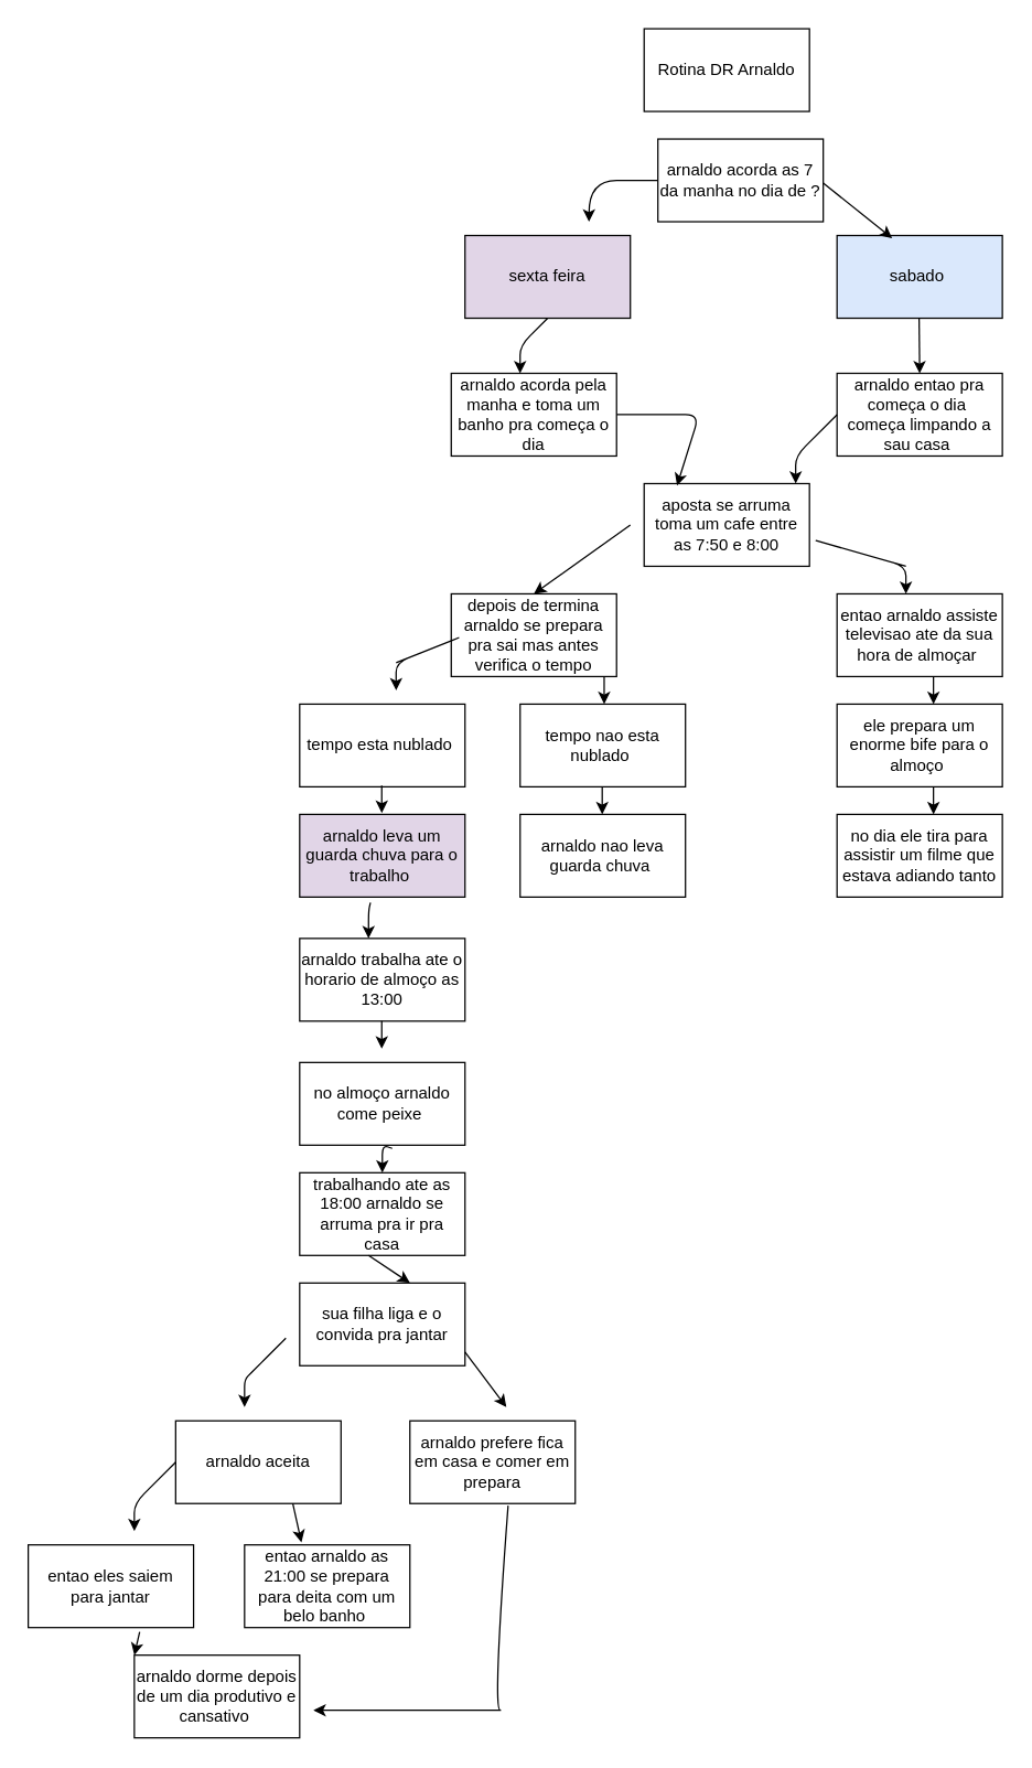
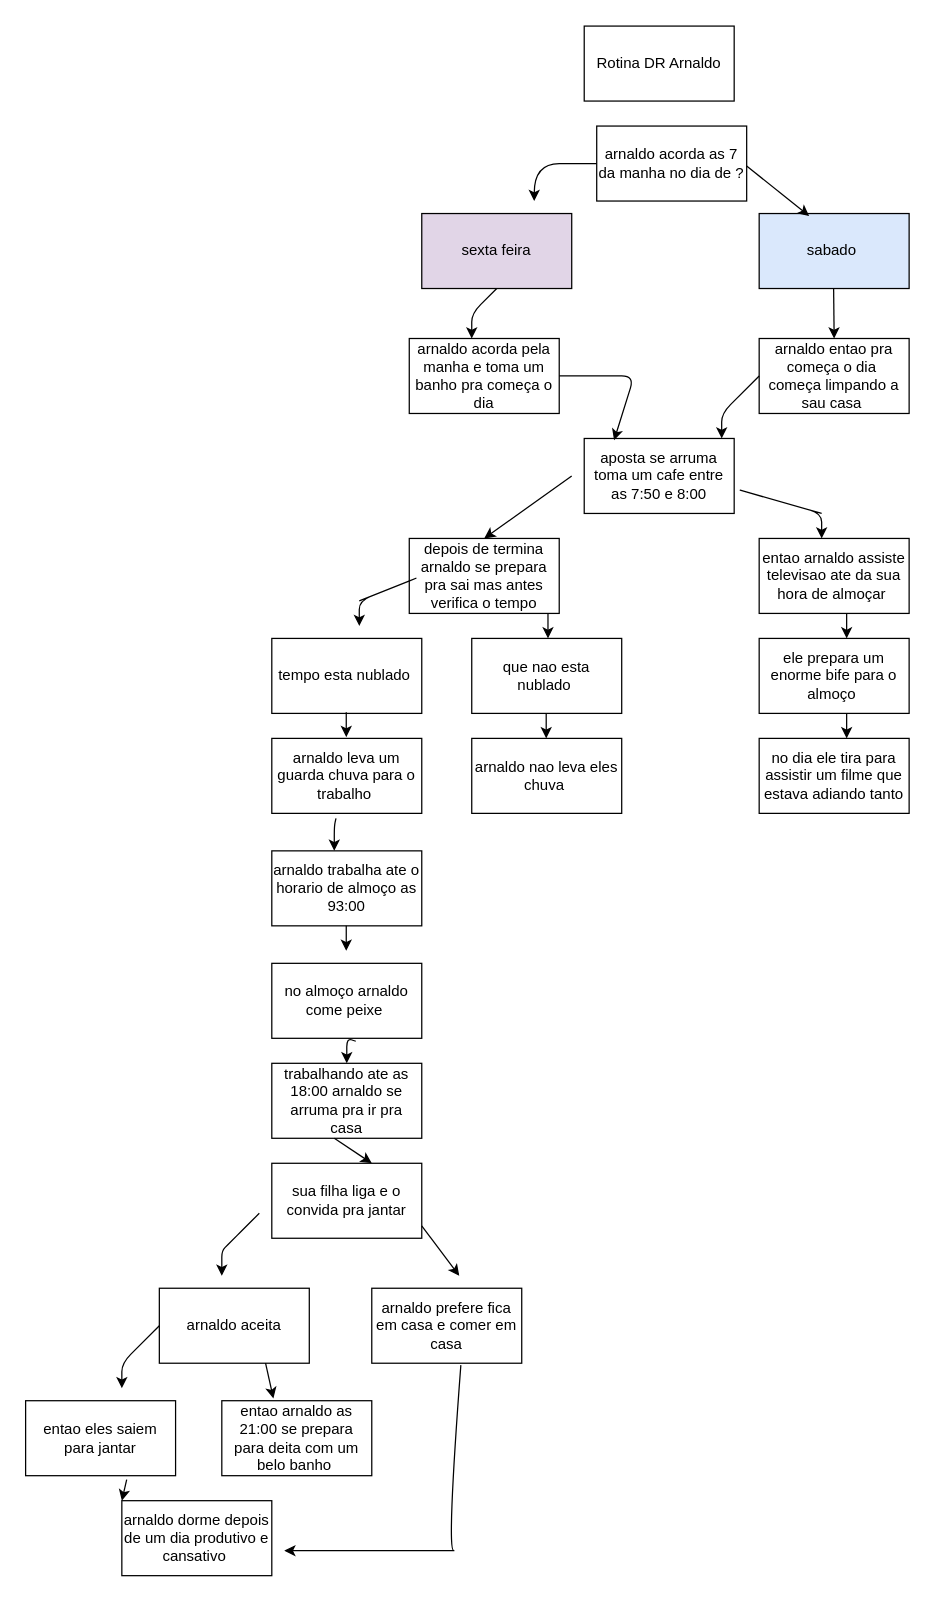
  <mxCell id="0" />
  <mxCell id="1" parent="0" />
  <mxCell id="2" value="Rotina DR Arnaldo" style="rounded=0;whiteSpace=wrap;html=1;" vertex="1" parent="1"><mxGeometry x="467" y="20" width="120" height="60" as="geometry" /></mxCell>
  <mxCell id="3" value="aposta se arruma toma um cafe entre as 7:50 e 8:00" style="rounded=0;whiteSpace=wrap;html=1;" vertex="1" parent="1"><mxGeometry x="467" y="350" width="120" height="60" as="geometry" /></mxCell>
  <mxCell id="4" value="arnaldo entao pra começa o dia&amp;nbsp; começa limpando a sau casa&amp;nbsp;" style="rounded=0;whiteSpace=wrap;html=1;" vertex="1" parent="1"><mxGeometry x="607" y="270" width="120" height="60" as="geometry" /></mxCell>
  <mxCell id="5" value="arnaldo acorda as 7 da manha no dia de ?" style="rounded=0;whiteSpace=wrap;html=1;" vertex="1" parent="1"><mxGeometry x="477" y="100" width="120" height="60" as="geometry" /></mxCell>
  <mxCell id="6" value="arnaldo acorda pela manha e toma um banho pra começa o dia" style="rounded=0;whiteSpace=wrap;html=1;" vertex="1" parent="1"><mxGeometry x="327" y="270" width="120" height="60" as="geometry" /></mxCell>
  <mxCell id="7" value="sabado&amp;nbsp;" style="rounded=0;whiteSpace=wrap;html=1;fillColor=#dae8fc;" vertex="1" parent="1"><mxGeometry x="607" y="170" width="120" height="60" as="geometry" /></mxCell>
  <mxCell id="8" value="sexta feira" style="rounded=0;whiteSpace=wrap;html=1;fillColor=#e1d5e7;" vertex="1" parent="1"><mxGeometry x="337" y="170" width="120" height="60" as="geometry" /></mxCell>
  <mxCell id="9" value="" style="curved=1;endArrow=classic;html=1;" edge="1" parent="1"><mxGeometry width="50" height="50" relative="1" as="geometry"><mxPoint x="477" y="130" as="sourcePoint" /><mxPoint x="427" y="160" as="targetPoint" /><Array as="points"><mxPoint x="467" y="130" /><mxPoint x="427" y="130" /><mxPoint x="427" y="160" /></Array></mxGeometry></mxCell>
  <mxCell id="10" value="" style="endArrow=classic;html=1;" edge="1" parent="1"><mxGeometry width="50" height="50" relative="1" as="geometry"><mxPoint x="597" y="132" as="sourcePoint" /><mxPoint x="647" y="172" as="targetPoint" /><Array as="points"><mxPoint x="597" y="132" /></Array></mxGeometry></mxCell>
- <mxCell id="11" value="arnaldo leva um guarda chuva para o trabalho&amp;nbsp;" style="rounded=0;whiteSpace=wrap;html=1;fillColor=#e1d5e7;" vertex="1" parent="1"><mxGeometry x="217" y="590" width="120" height="60" as="geometry" /></mxCell>
+ <mxCell id="11" value="arnaldo leva um guarda chuva para o trabalho&amp;nbsp;" style="rounded=0;whiteSpace=wrap;html=1;" vertex="1" parent="1"><mxGeometry x="217" y="590" width="120" height="60" as="geometry" /></mxCell>
  <mxCell id="12" value="tempo esta nublado&amp;nbsp;" style="rounded=0;whiteSpace=wrap;html=1;" vertex="1" parent="1"><mxGeometry x="217" y="510" width="120" height="60" as="geometry" /></mxCell>
  <mxCell id="13" value="depois de termina arnaldo se prepara pra sai mas antes verifica o tempo" style="rounded=0;whiteSpace=wrap;html=1;" vertex="1" parent="1"><mxGeometry x="327" y="430" width="120" height="60" as="geometry" /></mxCell>
  <mxCell id="14" value="ele prepara um enorme bife para o almoço&amp;nbsp;" style="rounded=0;whiteSpace=wrap;html=1;" vertex="1" parent="1"><mxGeometry x="607" y="510" width="120" height="60" as="geometry" /></mxCell>
  <mxCell id="15" value="entao arnaldo assiste televisao ate da sua hora de almoçar&amp;nbsp;" style="rounded=0;whiteSpace=wrap;html=1;" vertex="1" parent="1"><mxGeometry x="607" y="430" width="120" height="60" as="geometry" /></mxCell>
- <mxCell id="16" value="arnaldo trabalha ate o horario de almoço as 13:00" style="rounded=0;whiteSpace=wrap;html=1;" vertex="1" parent="1"><mxGeometry x="217" y="680" width="120" height="60" as="geometry" /></mxCell>
- <mxCell id="17" value="tempo nao esta nublado&amp;nbsp;" style="rounded=0;whiteSpace=wrap;html=1;" vertex="1" parent="1"><mxGeometry x="377" y="510" width="120" height="60" as="geometry" /></mxCell>
- <mxCell id="18" value="arnaldo prefere fica em casa e comer em prepara" style="rounded=0;whiteSpace=wrap;html=1;" vertex="1" parent="1"><mxGeometry x="297" y="1030" width="120" height="60" as="geometry" /></mxCell>
+ <mxCell id="16" value="arnaldo trabalha ate o horario de almoço as 93:00" style="rounded=0;whiteSpace=wrap;html=1;" vertex="1" parent="1"><mxGeometry x="217" y="680" width="120" height="60" as="geometry" /></mxCell>
+ <mxCell id="17" value="que nao esta nublado&amp;nbsp;" style="rounded=0;whiteSpace=wrap;html=1;" vertex="1" parent="1"><mxGeometry x="377" y="510" width="120" height="60" as="geometry" /></mxCell>
+ <mxCell id="18" value="arnaldo prefere fica em casa e comer em casa" style="rounded=0;whiteSpace=wrap;html=1;" vertex="1" parent="1"><mxGeometry x="297" y="1030" width="120" height="60" as="geometry" /></mxCell>
  <mxCell id="19" value="arnaldo aceita" style="rounded=0;whiteSpace=wrap;html=1;" vertex="1" parent="1"><mxGeometry x="127" y="1030" width="120" height="60" as="geometry" /></mxCell>
  <mxCell id="20" value="sua filha liga e o convida pra jantar" style="rounded=0;whiteSpace=wrap;html=1;" vertex="1" parent="1"><mxGeometry x="217" y="930" width="120" height="60" as="geometry" /></mxCell>
  <mxCell id="21" value="trabalhando ate as 18:00 arnaldo se arruma pra ir pra casa" style="rounded=0;whiteSpace=wrap;html=1;" vertex="1" parent="1"><mxGeometry x="217" y="850" width="120" height="60" as="geometry" /></mxCell>
  <mxCell id="22" value="no almoço arnaldo come peixe&amp;nbsp;" style="rounded=0;whiteSpace=wrap;html=1;" vertex="1" parent="1"><mxGeometry x="217" y="770" width="120" height="60" as="geometry" /></mxCell>
  <mxCell id="23" value="no dia ele tira para assistir um filme que estava adiando tanto" style="rounded=0;whiteSpace=wrap;html=1;" vertex="1" parent="1"><mxGeometry x="607" y="590" width="120" height="60" as="geometry" /></mxCell>
- <mxCell id="24" value="arnaldo nao leva guarda chuva&amp;nbsp;" style="rounded=0;whiteSpace=wrap;html=1;" vertex="1" parent="1"><mxGeometry x="377" y="590" width="120" height="60" as="geometry" /></mxCell>
+ <mxCell id="24" value="arnaldo nao leva eles chuva&amp;nbsp;" style="rounded=0;whiteSpace=wrap;html=1;" vertex="1" parent="1"><mxGeometry x="377" y="590" width="120" height="60" as="geometry" /></mxCell>
  <mxCell id="25" value="arnaldo dorme depois de um dia produtivo e cansativo&amp;nbsp;" style="rounded=0;whiteSpace=wrap;html=1;" vertex="1" parent="1"><mxGeometry x="97" y="1200" width="120" height="60" as="geometry" /></mxCell>
  <mxCell id="26" value="entao arnaldo as 21:00 se prepara para deita com um belo banho&amp;nbsp;" style="rounded=0;whiteSpace=wrap;html=1;" vertex="1" parent="1"><mxGeometry x="177" y="1120" width="120" height="60" as="geometry" /></mxCell>
  <mxCell id="27" value="entao eles saiem para jantar" style="rounded=0;whiteSpace=wrap;html=1;" vertex="1" parent="1"><mxGeometry x="20" y="1120" width="120" height="60" as="geometry" /></mxCell>
  <mxCell id="28" value="" style="endArrow=classic;html=1;entryX=0.344;entryY=-0.031;entryDx=0;entryDy=0;entryPerimeter=0;" edge="1" parent="1" target="26"><mxGeometry width="50" height="50" relative="1" as="geometry"><mxPoint x="212" y="1090" as="sourcePoint" /><mxPoint x="262" y="1040" as="targetPoint" /></mxGeometry></mxCell>
  <mxCell id="29" value="" style="endArrow=classic;html=1;exitX=0.674;exitY=1.053;exitDx=0;exitDy=0;exitPerimeter=0;" edge="1" parent="1" source="27"><mxGeometry width="50" height="50" relative="1" as="geometry"><mxPoint x="107" y="1190" as="sourcePoint" /><mxPoint x="97" y="1200" as="targetPoint" /><Array as="points"><mxPoint x="97" y="1200" /></Array></mxGeometry></mxCell>
  <mxCell id="30" value="" style="endArrow=classic;html=1;entryX=0.667;entryY=0;entryDx=0;entryDy=0;entryPerimeter=0;" edge="1" parent="1" target="20"><mxGeometry width="50" height="50" relative="1" as="geometry"><mxPoint x="267" y="910" as="sourcePoint" /><mxPoint x="317" y="860" as="targetPoint" /></mxGeometry></mxCell>
  <mxCell id="31" value="" style="endArrow=classic;html=1;" edge="1" parent="1"><mxGeometry width="50" height="50" relative="1" as="geometry"><mxPoint x="337" y="980" as="sourcePoint" /><mxPoint x="367" y="1020" as="targetPoint" /></mxGeometry></mxCell>
  <mxCell id="32" value="" style="endArrow=classic;html=1;exitX=0;exitY=0.5;exitDx=0;exitDy=0;" edge="1" parent="1" source="19"><mxGeometry width="50" height="50" relative="1" as="geometry"><mxPoint x="57" y="1060" as="sourcePoint" /><mxPoint x="97" y="1110" as="targetPoint" /><Array as="points"><mxPoint x="97" y="1090" /></Array></mxGeometry></mxCell>
  <mxCell id="33" value="" style="endArrow=classic;html=1;" edge="1" parent="1"><mxGeometry width="50" height="50" relative="1" as="geometry"><mxPoint x="438" y="490" as="sourcePoint" /><mxPoint x="438" y="510" as="targetPoint" /><Array as="points"><mxPoint x="438" y="490" /></Array></mxGeometry></mxCell>
  <mxCell id="34" value="" style="endArrow=classic;html=1;" edge="1" parent="1"><mxGeometry width="50" height="50" relative="1" as="geometry"><mxPoint x="276.58" y="740" as="sourcePoint" /><mxPoint x="276.58" y="760" as="targetPoint" /><Array as="points"><mxPoint x="276.58" y="740" /></Array></mxGeometry></mxCell>
  <mxCell id="35" value="" style="endArrow=classic;html=1;" edge="1" parent="1"><mxGeometry width="50" height="50" relative="1" as="geometry"><mxPoint x="397" y="230" as="sourcePoint" /><mxPoint x="377" y="270" as="targetPoint" /><Array as="points"><mxPoint x="377" y="250" /></Array></mxGeometry></mxCell>
  <mxCell id="36" value="" style="endArrow=classic;html=1;entryX=0.199;entryY=0.025;entryDx=0;entryDy=0;entryPerimeter=0;" edge="1" parent="1" target="3"><mxGeometry width="50" height="50" relative="1" as="geometry"><mxPoint x="447" y="300" as="sourcePoint" /><mxPoint x="347" y="388" as="targetPoint" /><Array as="points"><mxPoint x="507" y="300" /></Array></mxGeometry></mxCell>
  <mxCell id="37" value="" style="endArrow=classic;html=1;exitX=0.56;exitY=1.039;exitDx=0;exitDy=0;exitPerimeter=0;" edge="1" parent="1" source="22"><mxGeometry width="50" height="50" relative="1" as="geometry"><mxPoint x="307" y="800" as="sourcePoint" /><mxPoint x="277" y="850" as="targetPoint" /><Array as="points"><mxPoint x="277" y="830" /></Array></mxGeometry></mxCell>
  <mxCell id="38" value="" style="endArrow=classic;html=1;exitX=0.428;exitY=1.067;exitDx=0;exitDy=0;exitPerimeter=0;" edge="1" parent="1" source="11"><mxGeometry width="50" height="50" relative="1" as="geometry"><mxPoint x="297" y="630" as="sourcePoint" /><mxPoint x="267" y="680" as="targetPoint" /><Array as="points"><mxPoint x="267" y="660" /></Array></mxGeometry></mxCell>
  <mxCell id="39" value="" style="endArrow=classic;html=1;" edge="1" parent="1"><mxGeometry width="50" height="50" relative="1" as="geometry"><mxPoint x="436.58" y="570" as="sourcePoint" /><mxPoint x="436.58" y="590" as="targetPoint" /><Array as="points"><mxPoint x="436.58" y="570" /></Array></mxGeometry></mxCell>
  <mxCell id="40" value="" style="endArrow=classic;html=1;exitX=0;exitY=0.5;exitDx=0;exitDy=0;" edge="1" parent="1"><mxGeometry width="50" height="50" relative="1" as="geometry"><mxPoint x="607" y="300" as="sourcePoint" /><mxPoint x="577" y="350" as="targetPoint" /><Array as="points"><mxPoint x="577" y="330" /></Array></mxGeometry></mxCell>
  <mxCell id="41" value="" style="endArrow=classic;html=1;exitX=0;exitY=0.5;exitDx=0;exitDy=0;" edge="1" parent="1"><mxGeometry width="50" height="50" relative="1" as="geometry"><mxPoint x="207" y="970" as="sourcePoint" /><mxPoint x="177" y="1020" as="targetPoint" /><Array as="points"><mxPoint x="197" y="980" /><mxPoint x="187" y="990" /><mxPoint x="177" y="1000" /><mxPoint x="177" y="1010" /></Array></mxGeometry></mxCell>
  <mxCell id="42" value="" style="endArrow=classic;html=1;entryX=0.5;entryY=0;entryDx=0;entryDy=0;" edge="1" parent="1" target="4"><mxGeometry width="50" height="50" relative="1" as="geometry"><mxPoint x="666.58" y="230" as="sourcePoint" /><mxPoint x="666.58" y="250" as="targetPoint" /><Array as="points"><mxPoint x="666.58" y="230" /></Array></mxGeometry></mxCell>
  <mxCell id="43" value="" style="endArrow=classic;html=1;" edge="1" parent="1"><mxGeometry width="50" height="50" relative="1" as="geometry"><mxPoint x="657" y="410" as="sourcePoint" /><mxPoint x="657" y="430" as="targetPoint" /><Array as="points"><mxPoint x="587" y="390" /><mxPoint x="657" y="410" /></Array></mxGeometry></mxCell>
  <mxCell id="44" value="" style="endArrow=classic;html=1;" edge="1" parent="1"><mxGeometry width="50" height="50" relative="1" as="geometry"><mxPoint x="677" y="490" as="sourcePoint" /><mxPoint x="677" y="510" as="targetPoint" /><Array as="points"><mxPoint x="677" y="490" /></Array></mxGeometry></mxCell>
  <mxCell id="45" value="" style="endArrow=classic;html=1;" edge="1" parent="1"><mxGeometry width="50" height="50" relative="1" as="geometry"><mxPoint x="677" y="570" as="sourcePoint" /><mxPoint x="677" y="590" as="targetPoint" /><Array as="points"><mxPoint x="677" y="570" /></Array></mxGeometry></mxCell>
  <mxCell id="46" value="" style="endArrow=classic;html=1;" edge="1" parent="1"><mxGeometry width="50" height="50" relative="1" as="geometry"><mxPoint x="276.58" y="569" as="sourcePoint" /><mxPoint x="276.58" y="589" as="targetPoint" /><Array as="points"><mxPoint x="276.58" y="569" /></Array></mxGeometry></mxCell>
  <mxCell id="47" value="" style="endArrow=classic;html=1;" edge="1" parent="1"><mxGeometry width="50" height="50" relative="1" as="geometry"><mxPoint x="287" y="480" as="sourcePoint" /><mxPoint x="287" y="500" as="targetPoint" /><Array as="points"><mxPoint x="337" y="460" /><mxPoint x="287" y="480" /></Array></mxGeometry></mxCell>
  <mxCell id="48" value="" style="curved=1;endArrow=classic;html=1;exitX=0.594;exitY=1.025;exitDx=0;exitDy=0;exitPerimeter=0;" edge="1" parent="1" source="18"><mxGeometry width="50" height="50" relative="1" as="geometry"><mxPoint x="307" y="1240" as="sourcePoint" /><mxPoint x="227" y="1240" as="targetPoint" /><Array as="points"><mxPoint x="357" y="1240" /><mxPoint x="368" y="1240" /></Array></mxGeometry></mxCell>
  <mxCell id="49" value="" style="endArrow=classic;html=1;entryX=0.5;entryY=0;entryDx=0;entryDy=0;" edge="1" parent="1" target="13"><mxGeometry width="50" height="50" relative="1" as="geometry"><mxPoint x="457" y="380" as="sourcePoint" /><mxPoint x="577" y="620" as="targetPoint" /><Array as="points"><mxPoint x="457" y="380" /></Array></mxGeometry></mxCell>
